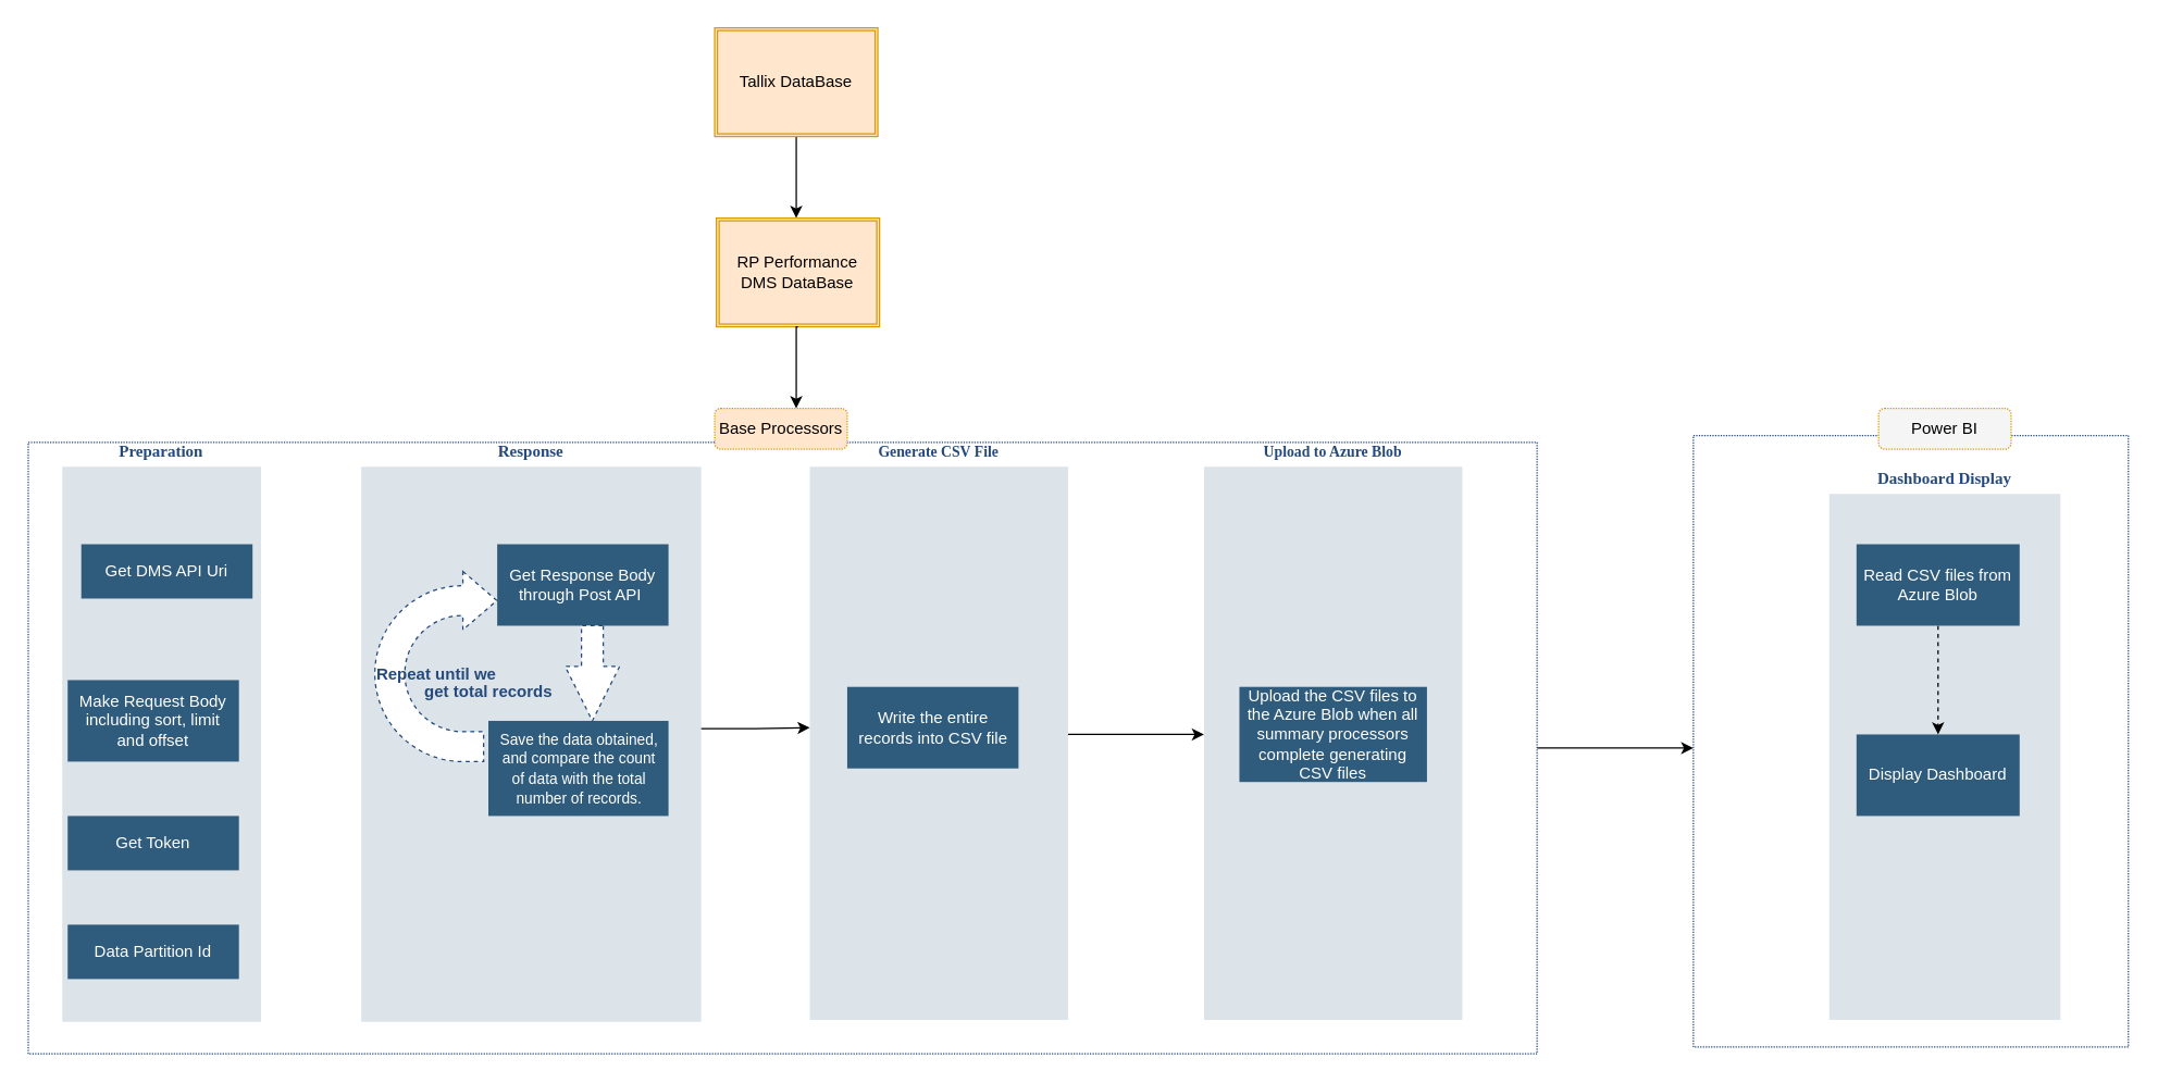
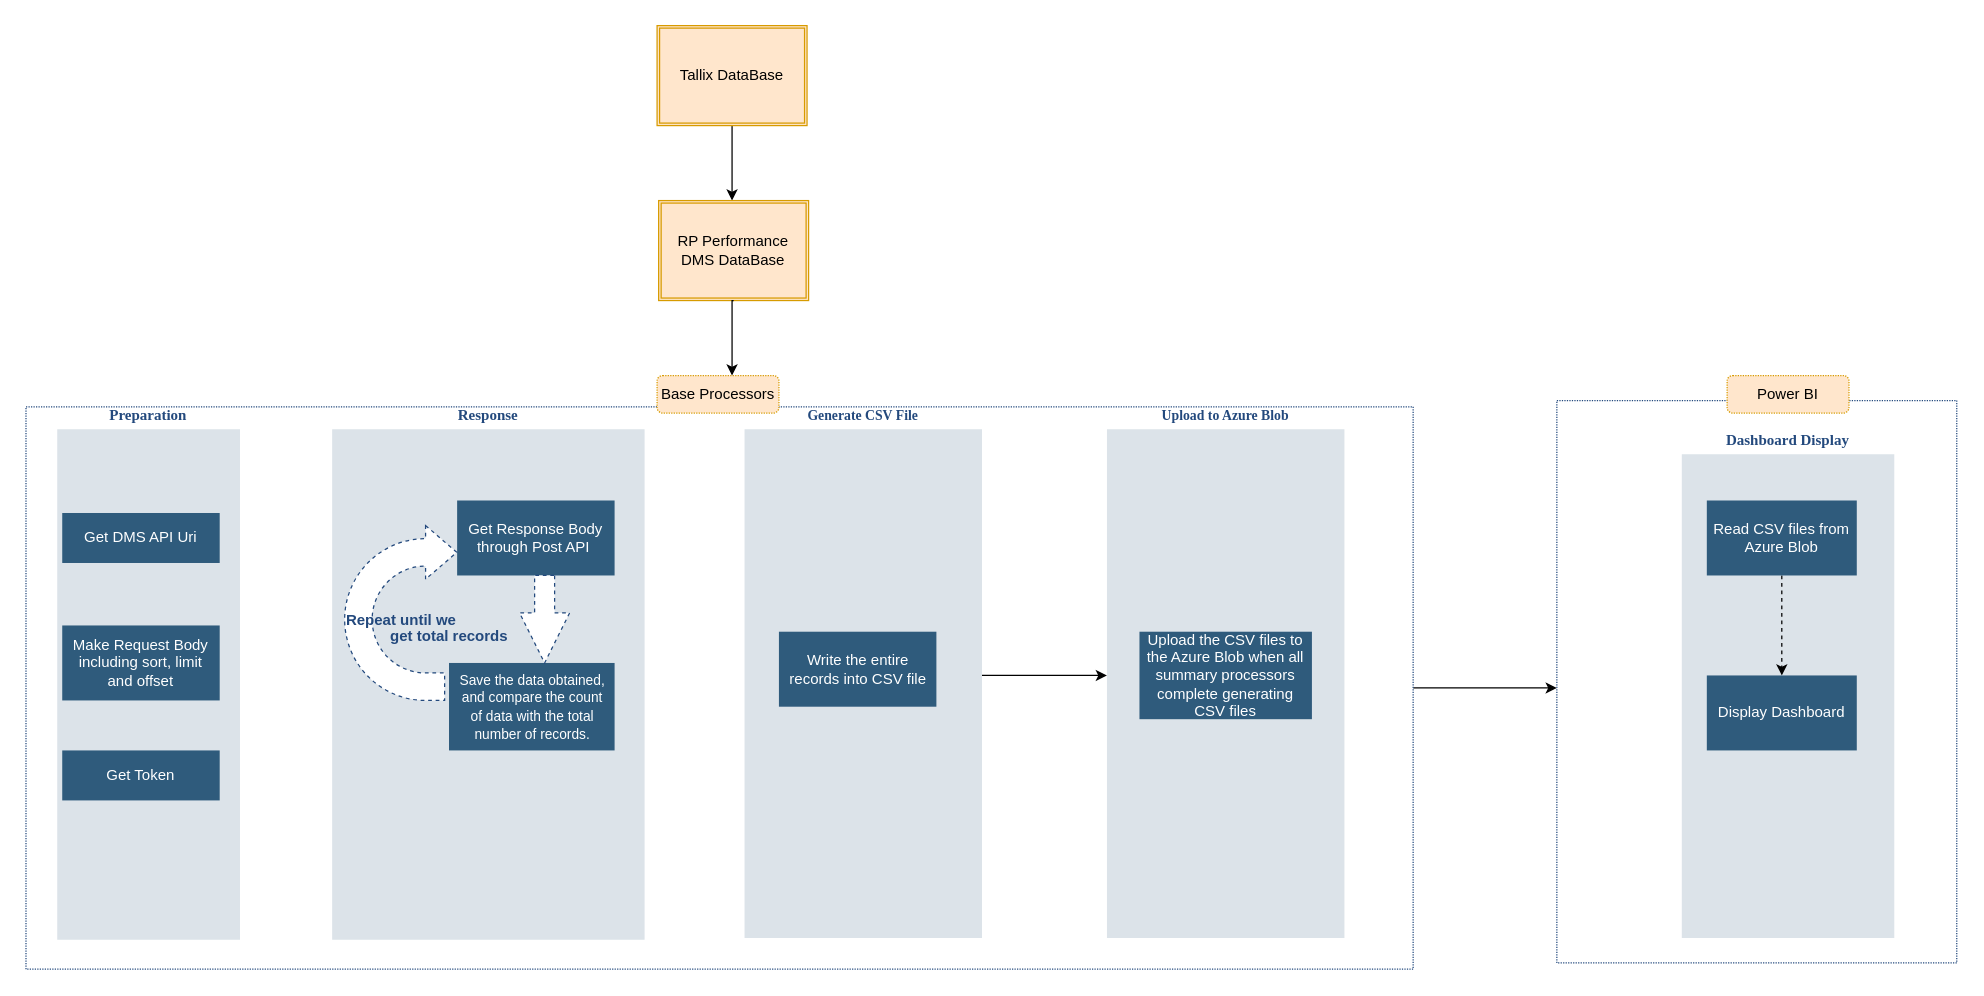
  <mxCell id="0" />
  <mxCell id="1" parent="0" />
  <mxCell id="2" value="" style="edgeStyle=orthogonalEdgeStyle;rounded=0;orthogonalLoop=1;jettySize=auto;html=1;fontSize=11;fontColor=#23497D;" edge="1" parent="1" source="3" target="18"><mxGeometry relative="1" as="geometry"><Array as="points"><mxPoint x="1245" y="550" /><mxPoint x="1245" y="550" /></Array></mxGeometry></mxCell>
  <mxCell id="3" value="" style="rounded=0;whiteSpace=wrap;html=1;dashed=1;dashPattern=1 1;fillColor=#FFFFFF;strokeColor=#23497D;" vertex="1" parent="1"><mxGeometry x="20" y="325" width="1110" height="450" as="geometry" /></mxCell>
  <mxCell id="4" value="&lt;font color=&quot;#23497d&quot;&gt;Preparation&lt;/font&gt;" style="swimlane;whiteSpace=wrap;fillColor=none;swimlaneFillColor=#BAC8D3;fontColor=#2F5B7C;fontFamily=Tahoma;html=1;strokeColor=none;opacity=50;" vertex="1" parent="1"><mxGeometry x="45" y="320" width="146.25" height="431.5" as="geometry"><mxRectangle x="20" y="20" width="80" height="23" as="alternateBounds" /></mxGeometry></mxCell>
- <mxCell id="5" value="Get DMS API Uri" style="whiteSpace=wrap;shadow=0;fontColor=#FFFFFF;fontFamily=Helvetica;fontStyle=0;html=1;fontSize=12;plain-purple;strokeColor=none;fillColor=#2f5b7c;gradientColor=none;spacing=6;verticalAlign=middle;" vertex="1" parent="4"><mxGeometry x="14" y="80" width="126" height="40" as="geometry" /></mxCell>
+ <mxCell id="5" value="Get DMS API Uri" style="whiteSpace=wrap;shadow=0;fontColor=#FFFFFF;fontFamily=Helvetica;fontStyle=0;html=1;fontSize=12;plain-purple;strokeColor=none;fillColor=#2f5b7c;gradientColor=none;spacing=6;verticalAlign=middle;" vertex="1" parent="4"><mxGeometry x="4" y="90" width="126" height="40" as="geometry" /></mxCell>
  <mxCell id="6" value="Make Request Body including sort, limit and offset" style="whiteSpace=wrap;shadow=0;fontColor=#FFFFFF;fontFamily=Helvetica;fontStyle=0;html=1;fontSize=12;plain-purple;strokeColor=none;fillColor=#2f5b7c;gradientColor=none;spacing=6;verticalAlign=middle;" vertex="1" parent="4"><mxGeometry x="4" y="180" width="126" height="60" as="geometry" /></mxCell>
  <mxCell id="7" value="Get Token" style="whiteSpace=wrap;shadow=0;fontColor=#FFFFFF;fontFamily=Helvetica;fontStyle=0;html=1;fontSize=12;plain-purple;strokeColor=none;fillColor=#2f5b7c;gradientColor=none;spacing=6;verticalAlign=middle;" vertex="1" parent="4"><mxGeometry x="4" y="280" width="126" height="40" as="geometry" /></mxCell>
- <mxCell id="8" value="Data Partition Id" style="whiteSpace=wrap;shadow=0;fontColor=#FFFFFF;fontFamily=Helvetica;fontStyle=0;html=1;fontSize=12;plain-purple;strokeColor=none;fillColor=#2f5b7c;gradientColor=none;spacing=6;verticalAlign=middle;" vertex="1" parent="4"><mxGeometry x="4" y="360" width="126" height="40" as="geometry" /></mxCell>
- <mxCell id="9" value="" style="edgeStyle=orthogonalEdgeStyle;rounded=0;orthogonalLoop=1;jettySize=auto;html=1;fontSize=11;fontColor=#B266FF;" edge="1" parent="1" source="10" target="15"><mxGeometry relative="1" as="geometry" /></mxCell>
  <mxCell id="10" value="&lt;font color=&quot;#23497d&quot;&gt;Response&lt;/font&gt;" style="swimlane;whiteSpace=wrap;fillColor=none;swimlaneFillColor=#BAC8D3;fontColor=#FFFFFF;fontFamily=Tahoma;html=1;strokeColor=none;opacity=50;startSize=23;" vertex="1" parent="1"><mxGeometry x="265" y="320" width="250" height="431.5" as="geometry"><mxRectangle x="20" y="20" width="80" height="23" as="alternateBounds" /></mxGeometry></mxCell>
  <mxCell id="11" value="Get Response Body through Post API&amp;nbsp;" style="whiteSpace=wrap;shadow=0;fontColor=#FFFFFF;fontFamily=Helvetica;fontStyle=0;html=1;fontSize=12;plain-purple;strokeColor=none;fillColor=#2f5b7c;gradientColor=none;spacing=6;verticalAlign=middle;" vertex="1" parent="10"><mxGeometry x="100" y="80" width="126" height="60" as="geometry" /></mxCell>
  <mxCell id="12" value="&lt;font style=&quot;font-size: 11px;&quot;&gt;Save the data obtained, and compare the count of data with the total number of records.&lt;/font&gt;" style="whiteSpace=wrap;shadow=0;fontColor=#FFFFFF;fontFamily=Helvetica;fontStyle=0;html=1;fontSize=12;plain-purple;strokeColor=none;fillColor=#2f5b7c;gradientColor=none;spacing=6;verticalAlign=middle;" vertex="1" parent="10"><mxGeometry x="93.5" y="210" width="132.5" height="70" as="geometry" /></mxCell>
  <mxCell id="13" value="&lt;p style=&quot;line-height: 1.1;&quot;&gt;&lt;font color=&quot;#b266ff&quot;&gt;&amp;nbsp; &amp;nbsp; &amp;nbsp; &amp;nbsp; &amp;nbsp; &amp;nbsp; &amp;nbsp; &amp;nbsp; &amp;nbsp; &amp;nbsp; &amp;nbsp; &amp;nbsp; &amp;nbsp;&lt;/font&gt;&lt;/p&gt;&lt;p style=&quot;line-height: 1.1;&quot;&gt;&lt;span style=&quot;color: rgb(178, 102, 255); white-space: pre;&quot;&gt; &lt;/span&gt;&lt;span style=&quot;color: rgb(178, 102, 255); white-space: pre;&quot;&gt; &lt;/span&gt;&lt;span style=&quot;color: rgb(178, 102, 255); white-space: pre;&quot;&gt; &lt;/span&gt;&lt;font color=&quot;#23497d&quot;&gt;Repeat until we &lt;br&gt;&amp;nbsp; &amp;nbsp; &amp;nbsp; &amp;nbsp; &amp;nbsp; &amp;nbsp; &amp;nbsp; &amp;nbsp; &amp;nbsp; &amp;nbsp; &amp;nbsp; &amp;nbsp; &amp;nbsp; get total records&lt;/font&gt;&lt;/p&gt;" style="html=1;shadow=0;dashed=1;align=center;verticalAlign=middle;shape=mxgraph.arrows2.uTurnArrow;dy=11;arrowHead=43;dx2=25;fontColor=#FFFFFF;fillColor=#FFFFFF;direction=east;fontStyle=1;strokeColor=#23497D;" vertex="1" parent="10"><mxGeometry x="10" y="100" width="80" height="140" as="geometry" /></mxCell>
  <mxCell id="14" value="" style="html=1;shadow=0;dashed=1;align=center;verticalAlign=middle;shape=mxgraph.arrows2.arrow;dy=0.6;dx=40;direction=south;notch=0;strokeColor=#23497D;fontColor=#B266FF;fillColor=#FFFFFF;" vertex="1" parent="10"><mxGeometry x="150" y="140" width="40" height="70" as="geometry" /></mxCell>
  <mxCell id="15" value="&lt;font color=&quot;#23497d&quot;&gt;Generate CSV File&lt;/font&gt;" style="swimlane;whiteSpace=wrap;fillColor=none;swimlaneFillColor=#BAC8D3;fontColor=#B266FF;fontFamily=Tahoma;html=1;strokeColor=none;opacity=50;startSize=23;fontSize=11;" vertex="1" parent="1"><mxGeometry x="595" y="320" width="190" height="430" as="geometry"><mxRectangle x="20" y="20" width="80" height="23" as="alternateBounds" /></mxGeometry></mxCell>
  <mxCell id="16" value="Write the entire records into CSV file" style="whiteSpace=wrap;shadow=0;fontColor=#FFFFFF;fontFamily=Helvetica;fontStyle=0;html=1;fontSize=12;plain-purple;strokeColor=none;fillColor=#2f5b7c;gradientColor=none;spacing=6;verticalAlign=middle;" vertex="1" parent="15"><mxGeometry x="27.5" y="185" width="126" height="60" as="geometry" /></mxCell>
  <mxCell id="17" value="Base Processors" style="rounded=1;whiteSpace=wrap;html=1;dashed=1;dashPattern=1 1;fillColor=#ffe6cc;strokeColor=#d79b00;" vertex="1" parent="15"><mxGeometry x="-70" y="-20" width="97.5" height="30" as="geometry" /></mxCell>
  <mxCell id="18" value="" style="rounded=0;whiteSpace=wrap;html=1;dashed=1;dashPattern=1 1;fillColor=#FFFFFF;strokeColor=#23497D;" vertex="1" parent="1"><mxGeometry x="1245" y="320" width="320" height="450" as="geometry" /></mxCell>
- <mxCell id="19" value="Power BI" style="rounded=1;whiteSpace=wrap;html=1;dashed=1;dashPattern=1 1;fillColor=#f5f5f5;strokeColor=#d79b00;" vertex="1" parent="1"><mxGeometry x="1381.25" y="300" width="97.5" height="30" as="geometry" /></mxCell>
+ <mxCell id="19" value="Power BI" style="rounded=1;whiteSpace=wrap;html=1;dashed=1;dashPattern=1 1;fillColor=#ffe6cc;strokeColor=#d79b00;" vertex="1" parent="1"><mxGeometry x="1381.25" y="300" width="97.5" height="30" as="geometry" /></mxCell>
  <mxCell id="20" value="&lt;font color=&quot;#23497d&quot;&gt;Dashboard Display&lt;/font&gt;" style="swimlane;whiteSpace=wrap;fillColor=none;swimlaneFillColor=#BAC8D3;fontColor=#2F5B7C;fontFamily=Tahoma;html=1;strokeColor=none;opacity=50;" vertex="1" parent="1"><mxGeometry x="1345" y="340" width="170" height="410" as="geometry"><mxRectangle x="20" y="20" width="80" height="23" as="alternateBounds" /></mxGeometry></mxCell>
  <mxCell id="21" value="" style="edgeStyle=orthogonalEdgeStyle;rounded=0;orthogonalLoop=1;jettySize=auto;html=1;fontSize=11;fontColor=#23497D;dashed=1;" edge="1" parent="20" source="22" target="23"><mxGeometry relative="1" as="geometry" /></mxCell>
  <mxCell id="22" value="Read CSV files from Azure Blob" style="whiteSpace=wrap;shadow=0;fontColor=#FFFFFF;fontFamily=Helvetica;fontStyle=0;html=1;fontSize=12;plain-purple;strokeColor=none;fillColor=#2f5b7c;gradientColor=none;spacing=6;verticalAlign=middle;" vertex="1" parent="20"><mxGeometry x="20" y="60" width="120" height="60" as="geometry" /></mxCell>
  <mxCell id="23" value="Display Dashboard" style="whiteSpace=wrap;shadow=0;fontColor=#FFFFFF;fontFamily=Helvetica;fontStyle=0;html=1;fontSize=12;plain-purple;strokeColor=none;fillColor=#2f5b7c;gradientColor=none;spacing=6;verticalAlign=middle;" vertex="1" parent="20"><mxGeometry x="20" y="200" width="120" height="60" as="geometry" /></mxCell>
  <mxCell id="24" value="" style="edgeStyle=orthogonalEdgeStyle;rounded=0;orthogonalLoop=1;jettySize=auto;html=1;fontSize=11;fontColor=#23497D;" edge="1" parent="1" source="25"><mxGeometry relative="1" as="geometry"><mxPoint x="585" y="160" as="targetPoint" /></mxGeometry></mxCell>
  <mxCell id="25" value="Tallix DataBase" style="shape=ext;double=1;rounded=0;whiteSpace=wrap;html=1;fillColor=#ffe6cc;strokeColor=#d79b00;" vertex="1" parent="1"><mxGeometry x="525" y="20" width="120" height="80" as="geometry" /></mxCell>
  <mxCell id="26" value="RP Performance DMS DataBase" style="shape=ext;double=1;rounded=0;whiteSpace=wrap;html=1;fillColor=#ffe6cc;strokeColor=#d79b00;" vertex="1" parent="1"><mxGeometry x="526.25" y="160" width="120" height="80" as="geometry" /></mxCell>
  <mxCell id="27" value="" style="edgeStyle=orthogonalEdgeStyle;rounded=0;orthogonalLoop=1;jettySize=auto;html=1;fontSize=11;fontColor=#23497D;exitX=0.5;exitY=1;exitDx=0;exitDy=0;" edge="1" parent="1" source="26"><mxGeometry relative="1" as="geometry"><mxPoint x="585" y="250" as="sourcePoint" /><mxPoint x="585" y="300" as="targetPoint" /><Array as="points"><mxPoint x="585" y="240" /></Array></mxGeometry></mxCell>
  <mxCell id="28" value="&lt;font color=&quot;#23497d&quot;&gt;Upload to Azure Blob&lt;/font&gt;" style="swimlane;whiteSpace=wrap;fillColor=none;swimlaneFillColor=#BAC8D3;fontColor=#23497D;fontFamily=Tahoma;html=1;strokeColor=none;opacity=50;startSize=23;fontSize=11;" vertex="1" parent="1"><mxGeometry x="885" y="320" width="190" height="430" as="geometry"><mxRectangle x="20" y="20" width="80" height="23" as="alternateBounds" /></mxGeometry></mxCell>
  <mxCell id="29" value="Upload the CSV files to the Azure Blob when all summary processors complete generating CSV files" style="whiteSpace=wrap;shadow=0;fontColor=#FFFFFF;fontFamily=Helvetica;fontStyle=0;html=1;fontSize=12;plain-purple;strokeColor=none;fillColor=#2f5b7c;gradientColor=none;spacing=6;verticalAlign=middle;" vertex="1" parent="28"><mxGeometry x="26" y="185" width="138" height="70" as="geometry" /></mxCell>
  <mxCell id="30" value="" style="endArrow=classic;html=1;rounded=0;fontSize=11;fontColor=#23497D;" edge="1" parent="1"><mxGeometry width="50" height="50" relative="1" as="geometry"><mxPoint x="785" y="540" as="sourcePoint" /><mxPoint x="885" y="540" as="targetPoint" /></mxGeometry></mxCell>
